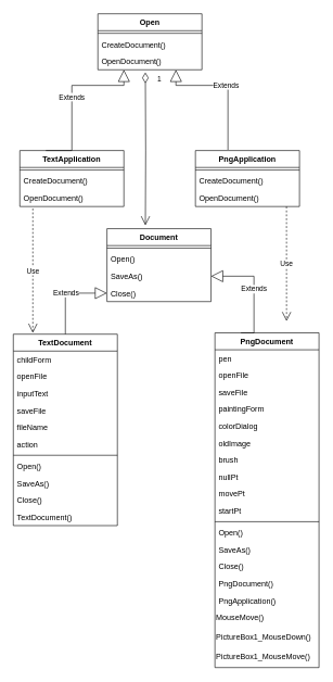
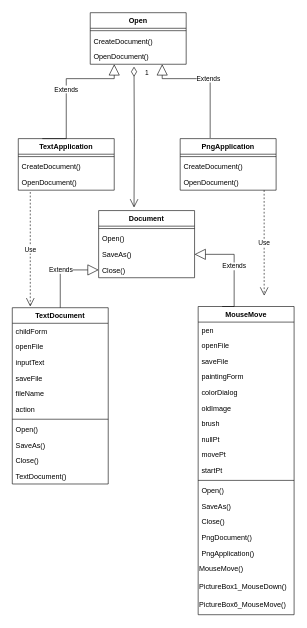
  <mxCell id="0" />
  <mxCell id="1" parent="0" />
  <mxCell id="2" value="TextApplication" style="swimlane;fontStyle=1;align=center;verticalAlign=top;childLayout=stackLayout;horizontal=1;startSize=26;horizontalStack=0;resizeParent=1;resizeParentMax=0;resizeLast=0;collapsible=1;marginBottom=0;" vertex="1" parent="1"><mxGeometry x="30" y="230" width="160" height="86" as="geometry" /></mxCell>
  <mxCell id="3" value="" style="line;strokeWidth=1;fillColor=none;align=left;verticalAlign=middle;spacingTop=-1;spacingLeft=3;spacingRight=3;rotatable=0;labelPosition=right;points=[];portConstraint=eastwest;" vertex="1" parent="2"><mxGeometry y="26" width="160" height="8" as="geometry" /></mxCell>
  <mxCell id="4" value="CreateDocument()&#10;" style="text;strokeColor=none;fillColor=none;align=left;verticalAlign=top;spacingLeft=4;spacingRight=4;overflow=hidden;rotatable=0;points=[[0,0.5],[1,0.5]];portConstraint=eastwest;" vertex="1" parent="2"><mxGeometry y="34" width="160" height="26" as="geometry" /></mxCell>
  <mxCell id="5" value="OpenDocument()" style="text;strokeColor=none;fillColor=none;align=left;verticalAlign=top;spacingLeft=4;spacingRight=4;overflow=hidden;rotatable=0;points=[[0,0.5],[1,0.5]];portConstraint=eastwest;" vertex="1" parent="2"><mxGeometry y="60" width="160" height="26" as="geometry" /></mxCell>
  <mxCell id="6" value="PngApplication" style="swimlane;fontStyle=1;align=center;verticalAlign=top;childLayout=stackLayout;horizontal=1;startSize=26;horizontalStack=0;resizeParent=1;resizeParentMax=0;resizeLast=0;collapsible=1;marginBottom=0;" vertex="1" parent="1"><mxGeometry x="300" y="230" width="160" height="86" as="geometry" /></mxCell>
  <mxCell id="7" value="" style="line;strokeWidth=1;fillColor=none;align=left;verticalAlign=middle;spacingTop=-1;spacingLeft=3;spacingRight=3;rotatable=0;labelPosition=right;points=[];portConstraint=eastwest;" vertex="1" parent="6"><mxGeometry y="26" width="160" height="8" as="geometry" /></mxCell>
  <mxCell id="8" value="CreateDocument()&#10;" style="text;strokeColor=none;fillColor=none;align=left;verticalAlign=top;spacingLeft=4;spacingRight=4;overflow=hidden;rotatable=0;points=[[0,0.5],[1,0.5]];portConstraint=eastwest;" vertex="1" parent="6"><mxGeometry y="34" width="160" height="26" as="geometry" /></mxCell>
  <mxCell id="9" value="OpenDocument()" style="text;strokeColor=none;fillColor=none;align=left;verticalAlign=top;spacingLeft=4;spacingRight=4;overflow=hidden;rotatable=0;points=[[0,0.5],[1,0.5]];portConstraint=eastwest;" vertex="1" parent="6"><mxGeometry y="60" width="160" height="26" as="geometry" /></mxCell>
  <mxCell id="10" value="Open" style="swimlane;fontStyle=1;align=center;verticalAlign=top;childLayout=stackLayout;horizontal=1;startSize=26;horizontalStack=0;resizeParent=1;resizeParentMax=0;resizeLast=0;collapsible=1;marginBottom=0;" vertex="1" parent="1"><mxGeometry x="150" y="20" width="160" height="86" as="geometry" /></mxCell>
  <mxCell id="11" value="" style="line;strokeWidth=1;fillColor=none;align=left;verticalAlign=middle;spacingTop=-1;spacingLeft=3;spacingRight=3;rotatable=0;labelPosition=right;points=[];portConstraint=eastwest;" vertex="1" parent="10"><mxGeometry y="26" width="160" height="8" as="geometry" /></mxCell>
  <mxCell id="12" value="CreateDocument()&#10;" style="text;strokeColor=none;fillColor=none;align=left;verticalAlign=top;spacingLeft=4;spacingRight=4;overflow=hidden;rotatable=0;points=[[0,0.5],[1,0.5]];portConstraint=eastwest;" vertex="1" parent="10"><mxGeometry y="34" width="160" height="26" as="geometry" /></mxCell>
  <mxCell id="13" value="OpenDocument()" style="text;strokeColor=none;fillColor=none;align=left;verticalAlign=top;spacingLeft=4;spacingRight=4;overflow=hidden;rotatable=0;points=[[0,0.5],[1,0.5]];portConstraint=eastwest;" vertex="1" parent="10"><mxGeometry y="60" width="160" height="26" as="geometry" /></mxCell>
  <mxCell id="14" value="Extends" style="endArrow=block;endSize=16;endFill=0;html=1;rounded=0;edgeStyle=orthogonalEdgeStyle;exitX=0.25;exitY=0;exitDx=0;exitDy=0;" edge="1" parent="1" source="2" target="13"><mxGeometry width="160" relative="1" as="geometry"><mxPoint x="120" y="190" as="sourcePoint" /><mxPoint x="280" y="190" as="targetPoint" /><Array as="points"><mxPoint x="110" y="130" /><mxPoint x="190" y="130" /></Array></mxGeometry></mxCell>
  <mxCell id="15" value="Extends" style="endArrow=block;endSize=16;endFill=0;html=1;rounded=0;edgeStyle=orthogonalEdgeStyle;" edge="1" parent="1" target="13"><mxGeometry width="160" relative="1" as="geometry"><mxPoint x="350" y="229" as="sourcePoint" /><mxPoint x="440" y="170" as="targetPoint" /><Array as="points"><mxPoint x="350" y="130" /><mxPoint x="270" y="130" /></Array></mxGeometry></mxCell>
  <mxCell id="16" value="Document" style="swimlane;fontStyle=1;align=center;verticalAlign=top;childLayout=stackLayout;horizontal=1;startSize=26;horizontalStack=0;resizeParent=1;resizeParentMax=0;resizeLast=0;collapsible=1;marginBottom=0;" vertex="1" parent="1"><mxGeometry x="164" y="350" width="160" height="112" as="geometry" /></mxCell>
  <mxCell id="17" value="" style="line;strokeWidth=1;fillColor=none;align=left;verticalAlign=middle;spacingTop=-1;spacingLeft=3;spacingRight=3;rotatable=0;labelPosition=right;points=[];portConstraint=eastwest;" vertex="1" parent="16"><mxGeometry y="26" width="160" height="8" as="geometry" /></mxCell>
  <mxCell id="18" value="Open()" style="text;strokeColor=none;fillColor=none;align=left;verticalAlign=top;spacingLeft=4;spacingRight=4;overflow=hidden;rotatable=0;points=[[0,0.5],[1,0.5]];portConstraint=eastwest;" vertex="1" parent="16"><mxGeometry y="34" width="160" height="26" as="geometry" /></mxCell>
  <mxCell id="19" value="SaveAs()" style="text;strokeColor=none;fillColor=none;align=left;verticalAlign=top;spacingLeft=4;spacingRight=4;overflow=hidden;rotatable=0;points=[[0,0.5],[1,0.5]];portConstraint=eastwest;" vertex="1" parent="16"><mxGeometry y="60" width="160" height="26" as="geometry" /></mxCell>
  <mxCell id="20" value="Close()" style="text;strokeColor=none;fillColor=none;align=left;verticalAlign=top;spacingLeft=4;spacingRight=4;overflow=hidden;rotatable=0;points=[[0,0.5],[1,0.5]];portConstraint=eastwest;" vertex="1" parent="16"><mxGeometry y="86" width="160" height="26" as="geometry" /></mxCell>
  <mxCell id="21" value="1" style="endArrow=open;html=1;endSize=12;startArrow=diamondThin;startSize=14;startFill=0;edgeStyle=orthogonalEdgeStyle;align=left;verticalAlign=bottom;rounded=0;entryX=0.369;entryY=-0.045;entryDx=0;entryDy=0;entryPerimeter=0;" edge="1" parent="1" target="16"><mxGeometry x="-0.83" y="17" relative="1" as="geometry"><mxPoint x="223" y="110" as="sourcePoint" /><mxPoint x="380" y="210" as="targetPoint" /><mxPoint as="offset" /></mxGeometry></mxCell>
  <mxCell id="22" value="TextDocument" style="swimlane;fontStyle=1;align=center;verticalAlign=top;childLayout=stackLayout;horizontal=1;startSize=26;horizontalStack=0;resizeParent=1;resizeParentMax=0;resizeLast=0;collapsible=1;marginBottom=0;" vertex="1" parent="1"><mxGeometry x="20" y="512" width="160" height="294" as="geometry" /></mxCell>
  <mxCell id="23" value="childForm" style="text;strokeColor=none;fillColor=none;align=left;verticalAlign=top;spacingLeft=4;spacingRight=4;overflow=hidden;rotatable=0;points=[[0,0.5],[1,0.5]];portConstraint=eastwest;" vertex="1" parent="22"><mxGeometry y="26" width="160" height="26" as="geometry" /></mxCell>
  <mxCell id="24" value="openFile" style="text;strokeColor=none;fillColor=none;align=left;verticalAlign=top;spacingLeft=4;spacingRight=4;overflow=hidden;rotatable=0;points=[[0,0.5],[1,0.5]];portConstraint=eastwest;" vertex="1" parent="22"><mxGeometry y="52" width="160" height="26" as="geometry" /></mxCell>
  <mxCell id="25" value="inputText" style="text;strokeColor=none;fillColor=none;align=left;verticalAlign=top;spacingLeft=4;spacingRight=4;overflow=hidden;rotatable=0;points=[[0,0.5],[1,0.5]];portConstraint=eastwest;" vertex="1" parent="22"><mxGeometry y="78" width="160" height="26" as="geometry" /></mxCell>
  <mxCell id="26" value="saveFile" style="text;strokeColor=none;fillColor=none;align=left;verticalAlign=top;spacingLeft=4;spacingRight=4;overflow=hidden;rotatable=0;points=[[0,0.5],[1,0.5]];portConstraint=eastwest;" vertex="1" parent="22"><mxGeometry y="104" width="160" height="26" as="geometry" /></mxCell>
  <mxCell id="27" value="fileName" style="text;strokeColor=none;fillColor=none;align=left;verticalAlign=top;spacingLeft=4;spacingRight=4;overflow=hidden;rotatable=0;points=[[0,0.5],[1,0.5]];portConstraint=eastwest;" vertex="1" parent="22"><mxGeometry y="130" width="160" height="26" as="geometry" /></mxCell>
  <mxCell id="28" value="action" style="text;strokeColor=none;fillColor=none;align=left;verticalAlign=top;spacingLeft=4;spacingRight=4;overflow=hidden;rotatable=0;points=[[0,0.5],[1,0.5]];portConstraint=eastwest;" vertex="1" parent="22"><mxGeometry y="156" width="160" height="26" as="geometry" /></mxCell>
  <mxCell id="29" value="" style="line;strokeWidth=1;fillColor=none;align=left;verticalAlign=middle;spacingTop=-1;spacingLeft=3;spacingRight=3;rotatable=0;labelPosition=right;points=[];portConstraint=eastwest;" vertex="1" parent="22"><mxGeometry y="182" width="160" height="8" as="geometry" /></mxCell>
  <mxCell id="30" value="Open()" style="text;strokeColor=none;fillColor=none;align=left;verticalAlign=top;spacingLeft=4;spacingRight=4;overflow=hidden;rotatable=0;points=[[0,0.5],[1,0.5]];portConstraint=eastwest;" vertex="1" parent="22"><mxGeometry y="190" width="160" height="26" as="geometry" /></mxCell>
  <mxCell id="31" value="SaveAs()" style="text;strokeColor=none;fillColor=none;align=left;verticalAlign=top;spacingLeft=4;spacingRight=4;overflow=hidden;rotatable=0;points=[[0,0.5],[1,0.5]];portConstraint=eastwest;" vertex="1" parent="22"><mxGeometry y="216" width="160" height="26" as="geometry" /></mxCell>
  <mxCell id="32" value="Close()" style="text;strokeColor=none;fillColor=none;align=left;verticalAlign=top;spacingLeft=4;spacingRight=4;overflow=hidden;rotatable=0;points=[[0,0.5],[1,0.5]];portConstraint=eastwest;" vertex="1" parent="22"><mxGeometry y="242" width="160" height="26" as="geometry" /></mxCell>
  <mxCell id="33" value="TextDocument()" style="text;strokeColor=none;fillColor=none;align=left;verticalAlign=top;spacingLeft=4;spacingRight=4;overflow=hidden;rotatable=0;points=[[0,0.5],[1,0.5]];portConstraint=eastwest;" vertex="1" parent="22"><mxGeometry y="268" width="160" height="26" as="geometry" /></mxCell>
- <mxCell id="34" value="PngDocument" style="swimlane;fontStyle=1;align=center;verticalAlign=top;childLayout=stackLayout;horizontal=1;startSize=26;horizontalStack=0;resizeParent=1;resizeParentMax=0;resizeLast=0;collapsible=1;marginBottom=0;" vertex="1" parent="1"><mxGeometry x="330" y="510" width="160" height="514" as="geometry" /></mxCell>
+ <mxCell id="34" value="MouseMove" style="swimlane;fontStyle=1;align=center;verticalAlign=top;childLayout=stackLayout;horizontal=1;startSize=26;horizontalStack=0;resizeParent=1;resizeParentMax=0;resizeLast=0;collapsible=1;marginBottom=0;" vertex="1" parent="1"><mxGeometry x="330" y="510" width="160" height="514" as="geometry" /></mxCell>
  <mxCell id="35" value="pen" style="text;strokeColor=none;fillColor=none;align=left;verticalAlign=top;spacingLeft=4;spacingRight=4;overflow=hidden;rotatable=0;points=[[0,0.5],[1,0.5]];portConstraint=eastwest;" vertex="1" parent="34"><mxGeometry y="26" width="160" height="26" as="geometry" /></mxCell>
  <mxCell id="36" value="openFile" style="text;strokeColor=none;fillColor=none;align=left;verticalAlign=top;spacingLeft=4;spacingRight=4;overflow=hidden;rotatable=0;points=[[0,0.5],[1,0.5]];portConstraint=eastwest;" vertex="1" parent="34"><mxGeometry y="52" width="160" height="26" as="geometry" /></mxCell>
  <mxCell id="37" value="saveFile" style="text;strokeColor=none;fillColor=none;align=left;verticalAlign=top;spacingLeft=4;spacingRight=4;overflow=hidden;rotatable=0;points=[[0,0.5],[1,0.5]];portConstraint=eastwest;" vertex="1" parent="34"><mxGeometry y="78" width="160" height="26" as="geometry" /></mxCell>
  <mxCell id="38" value="paintingForm" style="text;strokeColor=none;fillColor=none;align=left;verticalAlign=top;spacingLeft=4;spacingRight=4;overflow=hidden;rotatable=0;points=[[0,0.5],[1,0.5]];portConstraint=eastwest;" vertex="1" parent="34"><mxGeometry y="104" width="160" height="26" as="geometry" /></mxCell>
  <mxCell id="39" value="colorDialog" style="text;strokeColor=none;fillColor=none;align=left;verticalAlign=top;spacingLeft=4;spacingRight=4;overflow=hidden;rotatable=0;points=[[0,0.5],[1,0.5]];portConstraint=eastwest;" vertex="1" parent="34"><mxGeometry y="130" width="160" height="26" as="geometry" /></mxCell>
  <mxCell id="40" value="oldImage" style="text;strokeColor=none;fillColor=none;align=left;verticalAlign=top;spacingLeft=4;spacingRight=4;overflow=hidden;rotatable=0;points=[[0,0.5],[1,0.5]];portConstraint=eastwest;" vertex="1" parent="34"><mxGeometry y="156" width="160" height="26" as="geometry" /></mxCell>
  <mxCell id="41" value="brush" style="text;strokeColor=none;fillColor=none;align=left;verticalAlign=top;spacingLeft=4;spacingRight=4;overflow=hidden;rotatable=0;points=[[0,0.5],[1,0.5]];portConstraint=eastwest;" vertex="1" parent="34"><mxGeometry y="182" width="160" height="26" as="geometry" /></mxCell>
  <mxCell id="42" value="nullPt" style="text;strokeColor=none;fillColor=none;align=left;verticalAlign=top;spacingLeft=4;spacingRight=4;overflow=hidden;rotatable=0;points=[[0,0.5],[1,0.5]];portConstraint=eastwest;" vertex="1" parent="34"><mxGeometry y="208" width="160" height="26" as="geometry" /></mxCell>
  <mxCell id="43" value="movePt" style="text;strokeColor=none;fillColor=none;align=left;verticalAlign=top;spacingLeft=4;spacingRight=4;overflow=hidden;rotatable=0;points=[[0,0.5],[1,0.5]];portConstraint=eastwest;" vertex="1" parent="34"><mxGeometry y="234" width="160" height="26" as="geometry" /></mxCell>
  <mxCell id="44" value="startPt" style="text;strokeColor=none;fillColor=none;align=left;verticalAlign=top;spacingLeft=4;spacingRight=4;overflow=hidden;rotatable=0;points=[[0,0.5],[1,0.5]];portConstraint=eastwest;" vertex="1" parent="34"><mxGeometry y="260" width="160" height="26" as="geometry" /></mxCell>
  <mxCell id="45" value="" style="line;strokeWidth=1;fillColor=none;align=left;verticalAlign=middle;spacingTop=-1;spacingLeft=3;spacingRight=3;rotatable=0;labelPosition=right;points=[];portConstraint=eastwest;" vertex="1" parent="34"><mxGeometry y="286" width="160" height="8" as="geometry" /></mxCell>
  <mxCell id="46" value="Open()" style="text;strokeColor=none;fillColor=none;align=left;verticalAlign=top;spacingLeft=4;spacingRight=4;overflow=hidden;rotatable=0;points=[[0,0.5],[1,0.5]];portConstraint=eastwest;" vertex="1" parent="34"><mxGeometry y="294" width="160" height="26" as="geometry" /></mxCell>
  <mxCell id="47" value="SaveAs()" style="text;strokeColor=none;fillColor=none;align=left;verticalAlign=top;spacingLeft=4;spacingRight=4;overflow=hidden;rotatable=0;points=[[0,0.5],[1,0.5]];portConstraint=eastwest;" vertex="1" parent="34"><mxGeometry y="320" width="160" height="26" as="geometry" /></mxCell>
  <mxCell id="48" value="Close()" style="text;strokeColor=none;fillColor=none;align=left;verticalAlign=top;spacingLeft=4;spacingRight=4;overflow=hidden;rotatable=0;points=[[0,0.5],[1,0.5]];portConstraint=eastwest;" vertex="1" parent="34"><mxGeometry y="346" width="160" height="26" as="geometry" /></mxCell>
  <mxCell id="49" value="PngDocument()" style="text;strokeColor=none;fillColor=none;align=left;verticalAlign=top;spacingLeft=4;spacingRight=4;overflow=hidden;rotatable=0;points=[[0,0.5],[1,0.5]];portConstraint=eastwest;" vertex="1" parent="34"><mxGeometry y="372" width="160" height="26" as="geometry" /></mxCell>
  <mxCell id="50" value="PngApplication()" style="text;strokeColor=none;fillColor=none;align=left;verticalAlign=top;spacingLeft=4;spacingRight=4;overflow=hidden;rotatable=0;points=[[0,0.5],[1,0.5]];portConstraint=eastwest;" vertex="1" parent="34"><mxGeometry y="398" width="160" height="26" as="geometry" /></mxCell>
  <mxCell id="51" value="MouseMove()" style="text;whiteSpace=wrap;html=1;" vertex="1" parent="34"><mxGeometry y="424" width="160" height="30" as="geometry" /></mxCell>
  <mxCell id="52" value="PictureBox1_MouseDown()" style="text;whiteSpace=wrap;html=1;" vertex="1" parent="34"><mxGeometry y="454" width="160" height="30" as="geometry" /></mxCell>
- <mxCell id="53" value="PictureBox1_MouseMove()" style="text;whiteSpace=wrap;html=1;" vertex="1" parent="34"><mxGeometry y="484" width="160" height="30" as="geometry" /></mxCell>
+ <mxCell id="53" value="PictureBox6_MouseMove()" style="text;whiteSpace=wrap;html=1;" vertex="1" parent="34"><mxGeometry y="484" width="160" height="30" as="geometry" /></mxCell>
  <mxCell id="54" value="Extends" style="endArrow=block;endSize=16;endFill=0;html=1;rounded=0;edgeStyle=orthogonalEdgeStyle;entryX=0;entryY=0.5;entryDx=0;entryDy=0;" edge="1" parent="1" source="22" target="20"><mxGeometry width="160" relative="1" as="geometry"><mxPoint x="40" y="480" as="sourcePoint" /><mxPoint x="200" y="480" as="targetPoint" /></mxGeometry></mxCell>
  <mxCell id="55" value="Extends" style="endArrow=block;endSize=16;endFill=0;html=1;rounded=0;edgeStyle=orthogonalEdgeStyle;exitX=0.25;exitY=0;exitDx=0;exitDy=0;entryX=1;entryY=0.5;entryDx=0;entryDy=0;" edge="1" parent="1" source="34" target="19"><mxGeometry width="160" relative="1" as="geometry"><mxPoint x="360" y="450" as="sourcePoint" /><mxPoint x="520" y="450" as="targetPoint" /><Array as="points"><mxPoint x="390" y="510" /><mxPoint x="390" y="423" /></Array></mxGeometry></mxCell>
  <mxCell id="56" value="Use" style="endArrow=open;endSize=12;dashed=1;html=1;rounded=0;edgeStyle=orthogonalEdgeStyle;entryX=0.688;entryY=-0.035;entryDx=0;entryDy=0;entryPerimeter=0;" edge="1" parent="1" source="9" target="34"><mxGeometry width="160" relative="1" as="geometry"><mxPoint x="420" y="318" as="sourcePoint" /><mxPoint x="600" y="370" as="targetPoint" /><Array as="points"><mxPoint x="440" y="320" /><mxPoint x="440" y="320" /></Array></mxGeometry></mxCell>
  <mxCell id="57" value="Use" style="endArrow=open;endSize=12;dashed=1;html=1;rounded=0;edgeStyle=orthogonalEdgeStyle;" edge="1" parent="1"><mxGeometry width="160" relative="1" as="geometry"><mxPoint x="50" y="319" as="sourcePoint" /><mxPoint x="50" y="510" as="targetPoint" /><Array as="points"><mxPoint x="50" y="319" /></Array></mxGeometry></mxCell>
